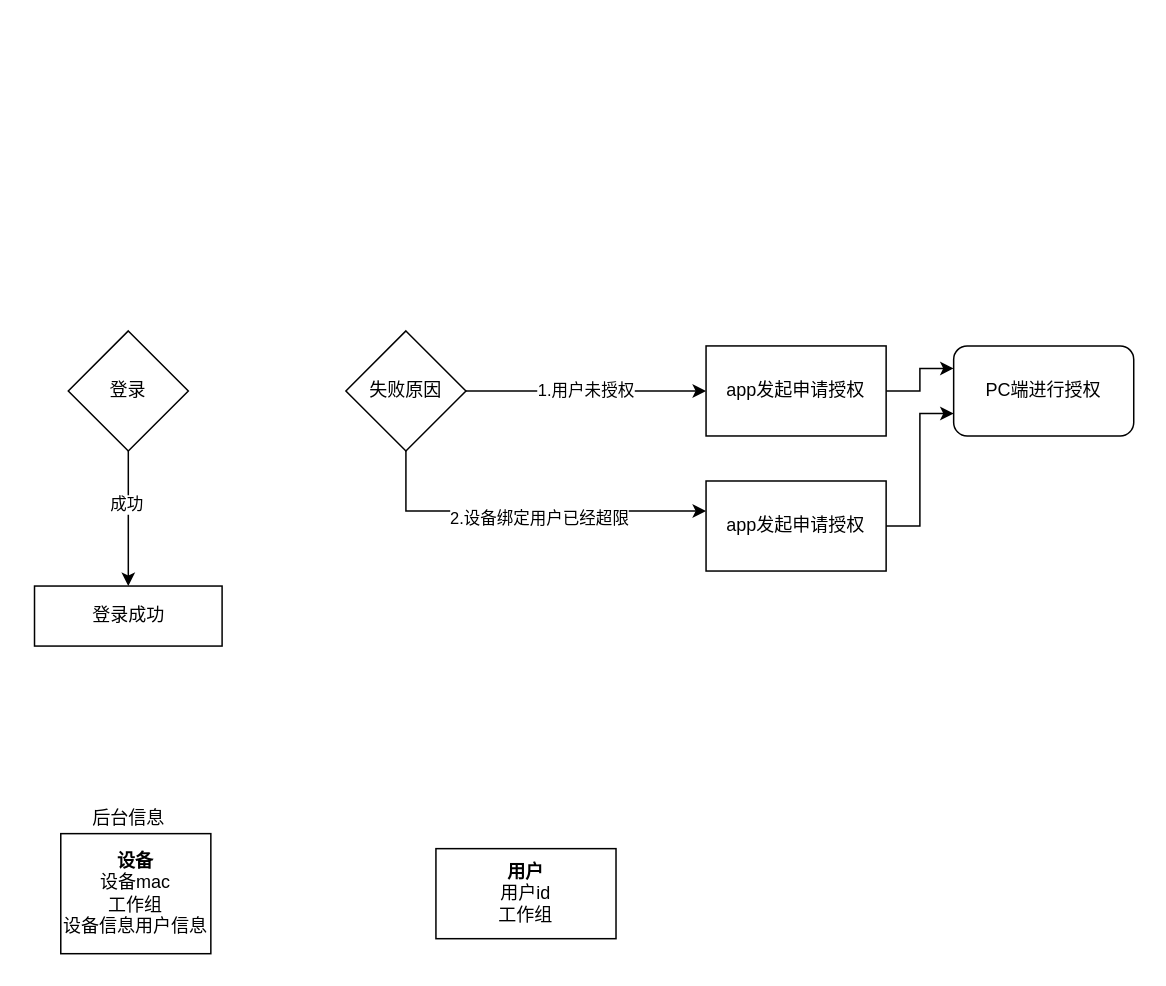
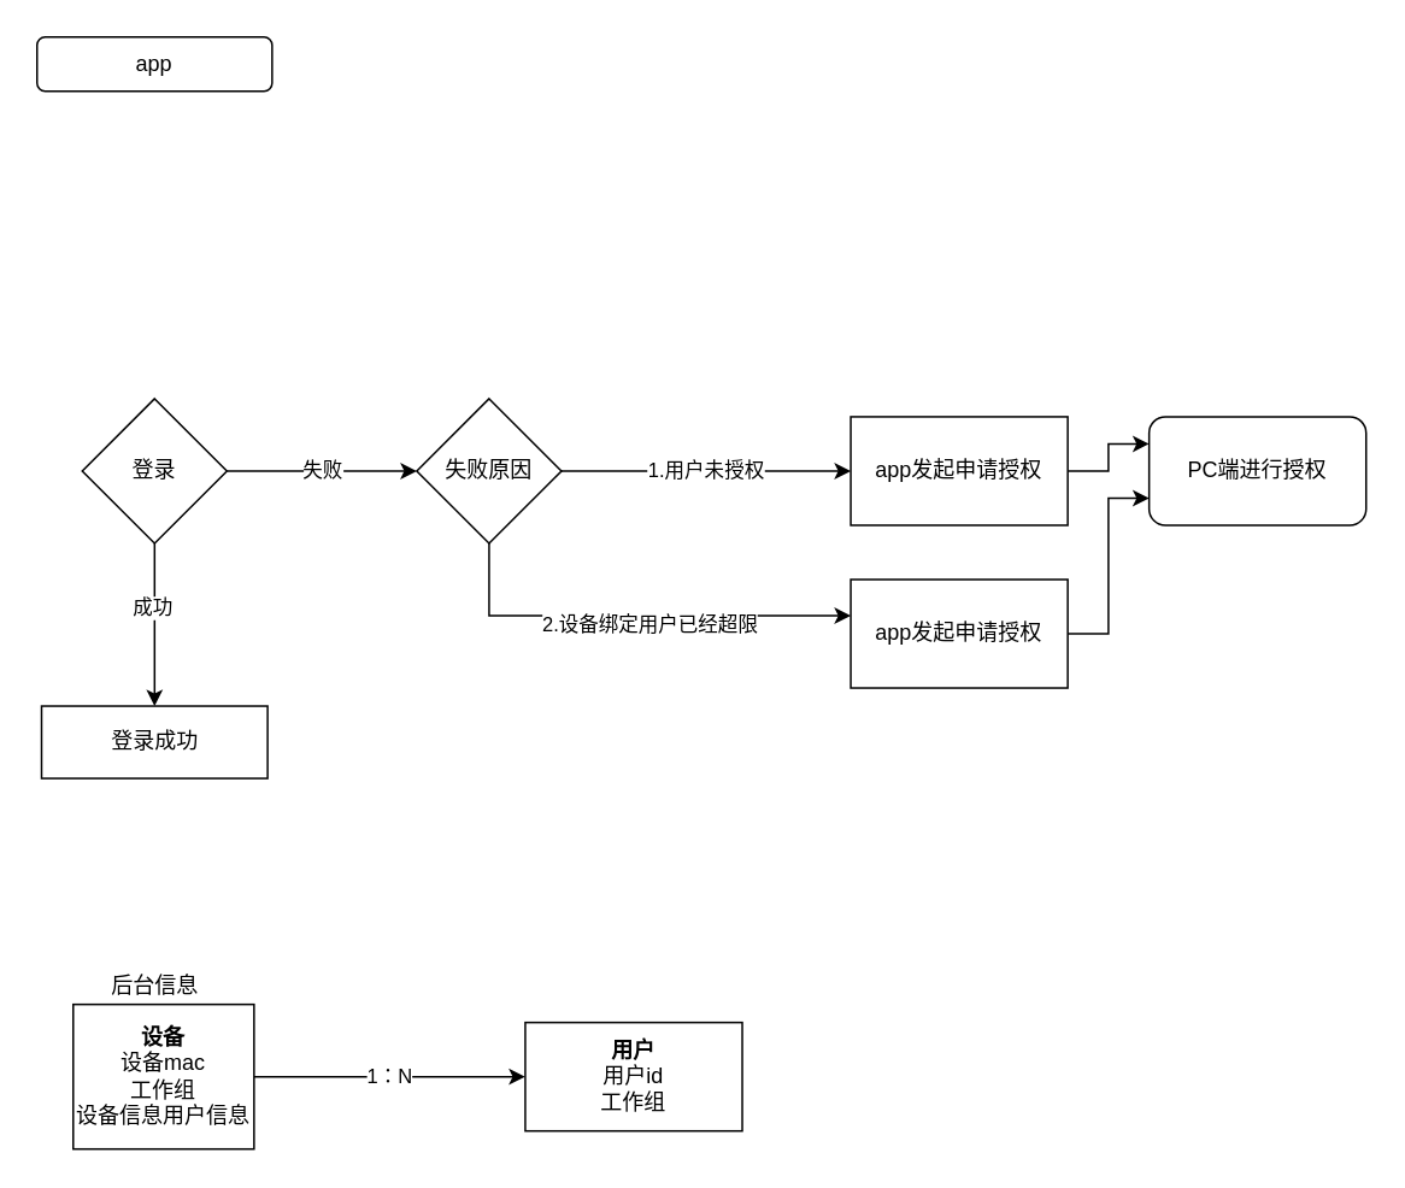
  <mxCell id="0" />
  <mxCell id="1" parent="0" />
+ <mxCell id="2" value="app" style="rounded=1;whiteSpace=wrap;html=1;" vertex="1" parent="1"><mxGeometry x="20" y="20" width="130" height="30" as="geometry" /></mxCell>
  <mxCell id="3" style="edgeStyle=orthogonalEdgeStyle;rounded=0;orthogonalLoop=1;jettySize=auto;html=1;" edge="1" parent="1" source="6" target="11"><mxGeometry relative="1" as="geometry"><mxPoint x="85" y="420" as="targetPoint" /></mxGeometry></mxCell>
  <mxCell id="4" value="成功" style="edgeLabel;html=1;align=center;verticalAlign=middle;resizable=0;points=[];" vertex="1" connectable="0" parent="3"><mxGeometry x="-0.228" y="-2" relative="1" as="geometry"><mxPoint as="offset" /></mxGeometry></mxCell>
+ <mxCell id="5" value="失败" style="edgeStyle=orthogonalEdgeStyle;rounded=0;orthogonalLoop=1;jettySize=auto;html=1;" edge="1" parent="1" source="6" target="10"><mxGeometry relative="1" as="geometry" /></mxCell>
  <mxCell id="6" value="登录" style="rhombus;whiteSpace=wrap;html=1;" vertex="1" parent="1"><mxGeometry x="45" y="220" width="80" height="80" as="geometry" /></mxCell>
  <mxCell id="7" value="1.用户未授权" style="edgeStyle=orthogonalEdgeStyle;rounded=0;orthogonalLoop=1;jettySize=auto;html=1;" edge="1" parent="1" source="10" target="13"><mxGeometry relative="1" as="geometry" /></mxCell>
  <mxCell id="8" value="" style="edgeStyle=orthogonalEdgeStyle;rounded=0;orthogonalLoop=1;jettySize=auto;html=1;" edge="1" parent="1" source="10" target="15"><mxGeometry relative="1" as="geometry"><Array as="points"><mxPoint x="270" y="340" /></Array></mxGeometry></mxCell>
  <mxCell id="9" value="2.设备绑定用户已经超限" style="edgeLabel;html=1;align=center;verticalAlign=middle;resizable=0;points=[];" vertex="1" connectable="0" parent="8"><mxGeometry x="0.067" y="-4" relative="1" as="geometry"><mxPoint as="offset" /></mxGeometry></mxCell>
  <mxCell id="10" value="失败原因" style="rhombus;whiteSpace=wrap;html=1;" vertex="1" parent="1"><mxGeometry x="230" y="220" width="80" height="80" as="geometry" /></mxCell>
  <mxCell id="11" value="登录成功" style="whiteSpace=wrap;html=1;rounded=0;" vertex="1" parent="1"><mxGeometry x="22.5" y="390" width="125" height="40" as="geometry" /></mxCell>
  <mxCell id="12" style="edgeStyle=orthogonalEdgeStyle;rounded=0;orthogonalLoop=1;jettySize=auto;html=1;entryX=0;entryY=0.25;entryDx=0;entryDy=0;" edge="1" parent="1" source="13" target="16"><mxGeometry relative="1" as="geometry" /></mxCell>
  <mxCell id="13" value="app发起申请授权" style="whiteSpace=wrap;html=1;" vertex="1" parent="1"><mxGeometry x="470" y="230" width="120" height="60" as="geometry" /></mxCell>
  <mxCell id="14" style="edgeStyle=orthogonalEdgeStyle;rounded=0;orthogonalLoop=1;jettySize=auto;html=1;entryX=0;entryY=0.75;entryDx=0;entryDy=0;" edge="1" parent="1" source="15" target="16"><mxGeometry relative="1" as="geometry" /></mxCell>
  <mxCell id="15" value="app发起申请授权" style="whiteSpace=wrap;html=1;" vertex="1" parent="1"><mxGeometry x="470" y="320" width="120" height="60" as="geometry" /></mxCell>
  <mxCell id="16" value="PC端进行授权" style="rounded=1;whiteSpace=wrap;html=1;" vertex="1" parent="1"><mxGeometry x="635" y="230" width="120" height="60" as="geometry" /></mxCell>
+ <mxCell id="17" value="1：N" style="edgeStyle=orthogonalEdgeStyle;rounded=0;orthogonalLoop=1;jettySize=auto;html=1;" edge="1" parent="1" source="18" target="20"><mxGeometry relative="1" as="geometry" /></mxCell>
  <mxCell id="18" value="&lt;b&gt;设备&lt;/b&gt;&lt;br&gt;设备mac&lt;br&gt;工作组&lt;br&gt;设备信息用户信息" style="whiteSpace=wrap;html=1;" vertex="1" parent="1"><mxGeometry x="40" y="555" width="100" height="80" as="geometry" /></mxCell>
  <mxCell id="19" value="后台信息" style="text;html=1;align=center;verticalAlign=middle;resizable=0;points=[];autosize=1;strokeColor=none;fillColor=none;" vertex="1" parent="1"><mxGeometry x="55" y="535" width="60" height="20" as="geometry" /></mxCell>
  <mxCell id="20" value="&lt;b&gt;用户&lt;/b&gt;&lt;br&gt;用户id&lt;br&gt;工作组" style="whiteSpace=wrap;html=1;" vertex="1" parent="1"><mxGeometry x="290" y="565" width="120" height="60" as="geometry" /></mxCell>
